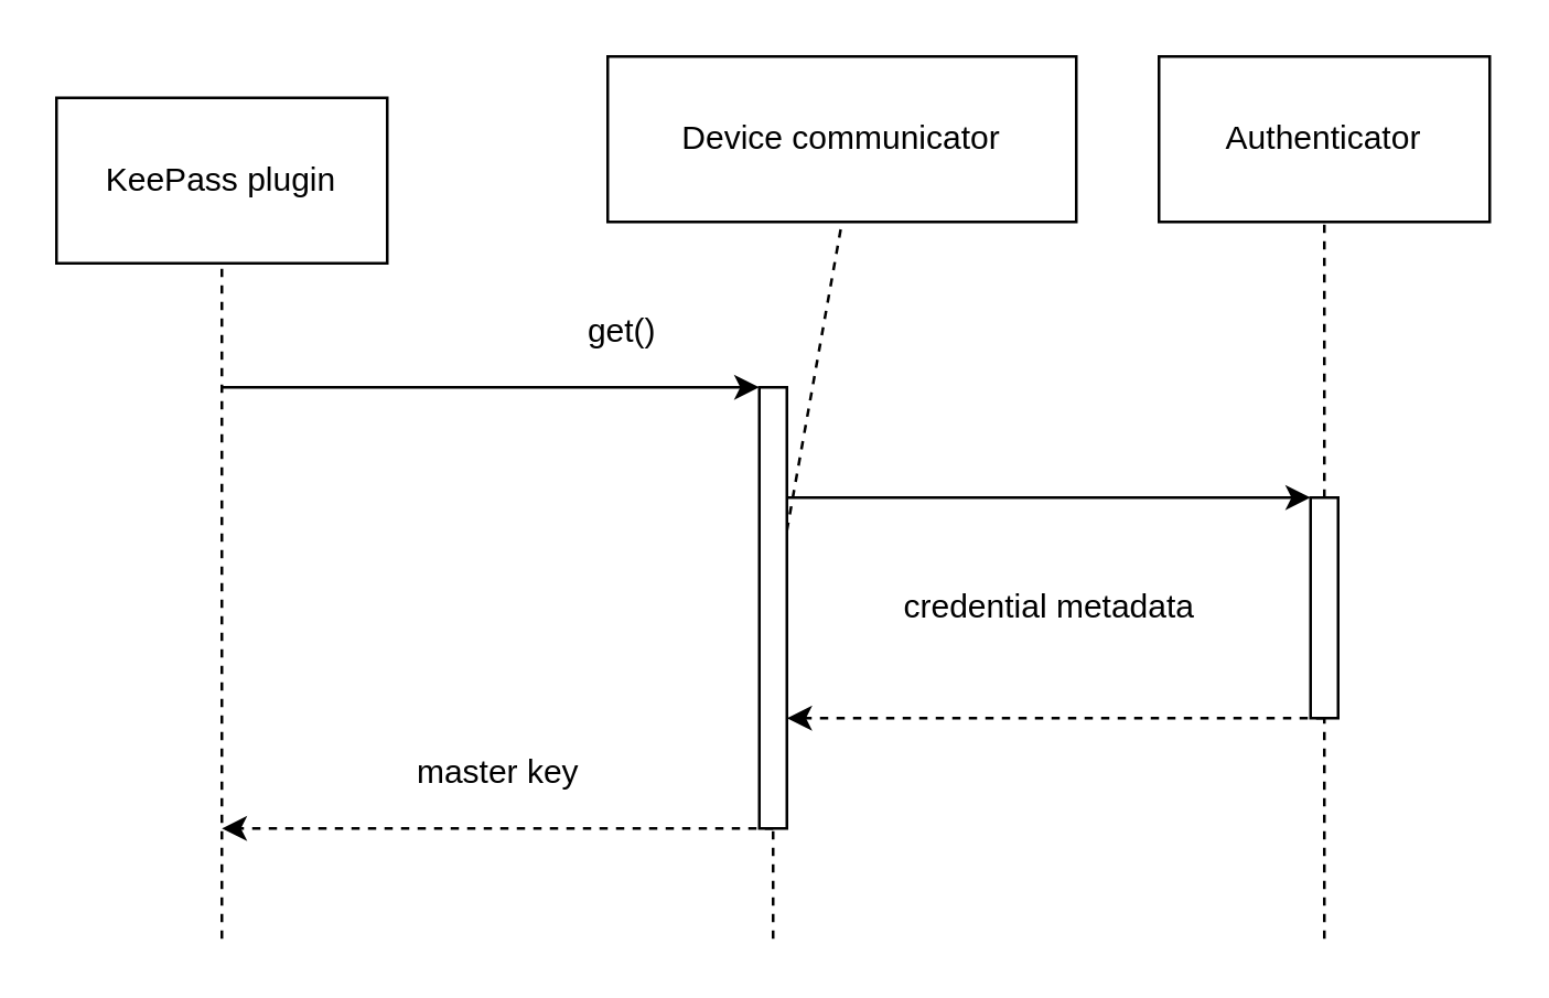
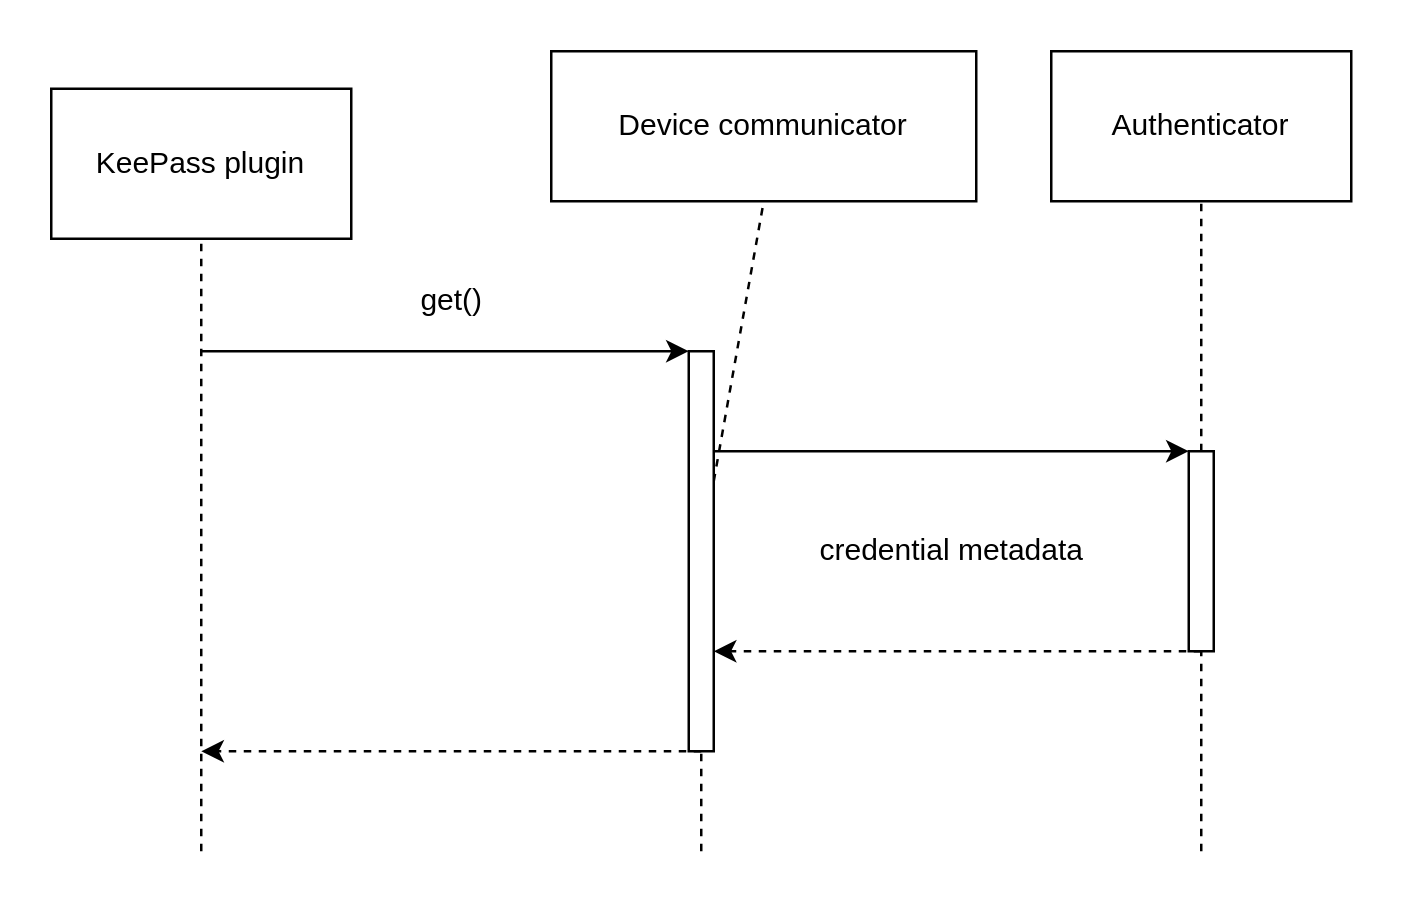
  <mxCell id="0" />
  <mxCell id="1" parent="0" />
  <mxCell id="2" value="KeePass plugin" style="rounded=0;whiteSpace=wrap;html=1;" parent="1" vertex="1"><mxGeometry x="20" y="35" width="120" height="60" as="geometry" /></mxCell>
  <mxCell id="3" value="Device communicator" style="rounded=0;whiteSpace=wrap;html=1;" parent="1" vertex="1"><mxGeometry x="220" y="20" width="170" height="60" as="geometry" /></mxCell>
  <mxCell id="4" value="Authenticator" style="rounded=0;whiteSpace=wrap;html=1;" parent="1" vertex="1"><mxGeometry x="420" y="20" width="120" height="60" as="geometry" /></mxCell>
  <mxCell id="5" value="" style="endArrow=none;html=1;entryX=0.5;entryY=1;entryDx=0;entryDy=0;dashed=1;" parent="1" target="2" edge="1"><mxGeometry width="50" height="50" relative="1" as="geometry"><mxPoint x="80" y="340" as="sourcePoint" /><mxPoint x="120" y="110" as="targetPoint" /></mxGeometry></mxCell>
  <mxCell id="6" value="" style="endArrow=none;html=1;entryX=0.5;entryY=1;entryDx=0;entryDy=0;dashed=1;" parent="1" target="3" edge="1" source="14"><mxGeometry width="50" height="50" relative="1" as="geometry"><mxPoint x="280" y="340" as="sourcePoint" /><mxPoint x="420" y="120" as="targetPoint" /></mxGeometry></mxCell>
  <mxCell id="7" value="" style="endArrow=none;html=1;entryX=0.5;entryY=1;entryDx=0;entryDy=0;dashed=1;" parent="1" target="4" edge="1" source="17"><mxGeometry width="50" height="50" relative="1" as="geometry"><mxPoint x="480" y="340" as="sourcePoint" /><mxPoint x="420" y="120" as="targetPoint" /></mxGeometry></mxCell>
- <mxCell id="8" value="get()" style="text;html=1;resizable=0;autosize=1;align=center;verticalAlign=middle;points=[];fillColor=none;strokeColor=none;rounded=0;" parent="1" vertex="1"><mxGeometry x="205" y="110" width="40" height="20" as="geometry" /></mxCell>
+ <mxCell id="8" value="get()" style="text;html=1;resizable=0;autosize=1;align=center;verticalAlign=middle;points=[];fillColor=none;strokeColor=none;rounded=0;" parent="1" vertex="1"><mxGeometry x="160" y="110" width="40" height="20" as="geometry" /></mxCell>
  <mxCell id="9" value="" style="endArrow=classic;html=1;entryX=0;entryY=0;entryDx=0;entryDy=0;" parent="1" edge="1" target="17"><mxGeometry width="50" height="50" relative="1" as="geometry"><mxPoint x="280" y="180" as="sourcePoint" /><mxPoint x="480" y="180" as="targetPoint" /></mxGeometry></mxCell>
  <mxCell id="10" value="" style="endArrow=classic;html=1;entryX=1;entryY=0.75;entryDx=0;entryDy=0;dashed=1;" parent="1" edge="1" target="14"><mxGeometry width="50" height="50" relative="1" as="geometry"><mxPoint x="480" y="260" as="sourcePoint" /><mxPoint x="280" y="260" as="targetPoint" /></mxGeometry></mxCell>
  <mxCell id="11" value="credential metadata" style="text;html=1;align=center;verticalAlign=middle;resizable=0;points=[];autosize=1;" parent="1" vertex="1"><mxGeometry x="320" y="210" width="120" height="20" as="geometry" /></mxCell>
  <mxCell id="12" value="" style="endArrow=classic;html=1;dashed=1;" parent="1" edge="1"><mxGeometry width="50" height="50" relative="1" as="geometry"><mxPoint x="280" y="300" as="sourcePoint" /><mxPoint x="80" y="300" as="targetPoint" /></mxGeometry></mxCell>
- <mxCell id="13" value="master key" style="text;html=1;align=center;verticalAlign=middle;resizable=0;points=[];autosize=1;" parent="1" vertex="1"><mxGeometry x="145" y="270" width="70" height="20" as="geometry" /></mxCell>
  <mxCell id="14" value="" style="rounded=0;whiteSpace=wrap;html=1;fillColor=#FFFFFF;" vertex="1" parent="1"><mxGeometry x="275" y="140" width="10" height="160" as="geometry" /></mxCell>
  <mxCell id="15" value="" style="endArrow=none;html=1;entryX=0.5;entryY=1;entryDx=0;entryDy=0;dashed=1;" edge="1" parent="1" target="14"><mxGeometry width="50" height="50" relative="1" as="geometry"><mxPoint x="280" y="340" as="sourcePoint" /><mxPoint x="280" y="80" as="targetPoint" /></mxGeometry></mxCell>
  <mxCell id="16" value="" style="endArrow=classic;html=1;entryX=0;entryY=0;entryDx=0;entryDy=0;" parent="1" edge="1" target="14"><mxGeometry width="50" height="50" relative="1" as="geometry"><mxPoint x="80" y="140" as="sourcePoint" /><mxPoint x="270" y="140" as="targetPoint" /></mxGeometry></mxCell>
  <mxCell id="17" value="" style="rounded=0;whiteSpace=wrap;html=1;fillColor=#FFFFFF;" vertex="1" parent="1"><mxGeometry x="475" y="180" width="10" height="80" as="geometry" /></mxCell>
  <mxCell id="18" value="" style="endArrow=none;html=1;entryX=0.5;entryY=1;entryDx=0;entryDy=0;dashed=1;" edge="1" parent="1" target="17"><mxGeometry width="50" height="50" relative="1" as="geometry"><mxPoint x="480" y="340" as="sourcePoint" /><mxPoint x="480" y="80" as="targetPoint" /></mxGeometry></mxCell>
